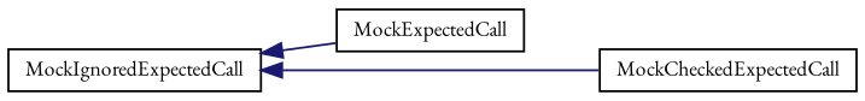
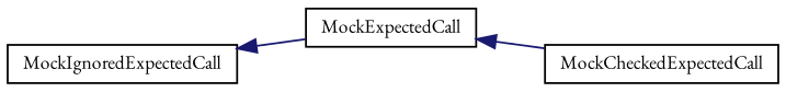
  digraph {
    fontname="EB Garamond"
    rankdir=LR
    node [color=black fillcolor=white fontname="EB Garamond" fontsize=10 shape=record style=filled]
    edge [color=midnightblue dir=back fontname="EB Garamond" fontsize=10 labelfontname=Helvetica labelfontsize=10 style=solid]
    n1 [height=0.2 label=MockExpectedCall width=0.4]
    n2 [height=0.2 label=MockCheckedExpectedCall width=0.4]
    n3 [height=0.2 label=MockIgnoredExpectedCall width=0.4]
-   n3 -> n2
+   n1 -> n2
    n3 -> n1
  }
